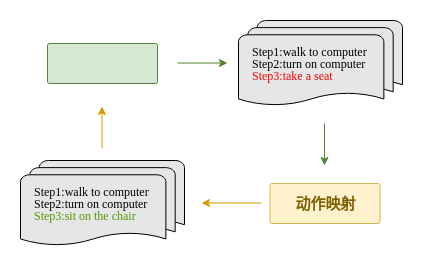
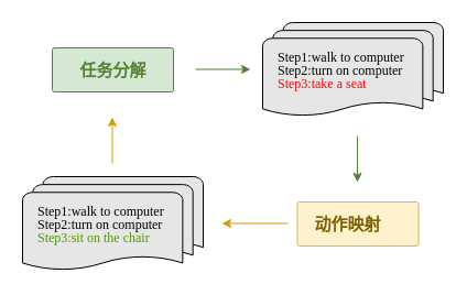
  <mxCell id="0" />
  <mxCell id="1" parent="0" />
  <mxCell id="2" value="" style="rounded=1;arcSize=5;whiteSpace=wrap;html=1;fillColor=#d5e8d4;strokeColor=light-dark(#548235, #ededed);" vertex="1" parent="1"><mxGeometry x="47" y="43" width="110" height="40" as="geometry" /></mxCell>
+ <mxCell id="3" value="&lt;font style=&quot;font-size: 15px;&quot; face=&quot;Times New Roman&quot;&gt;任务分解&lt;/font&gt;" style="text;html=1;align=center;verticalAlign=middle;resizable=0;points=[];autosize=1;strokeColor=none;fillColor=none;fontColor=light-dark(#548235, #69c195);fontStyle=1" vertex="1" parent="1"><mxGeometry x="62" y="48" width="80" height="30" as="geometry" /></mxCell>
  <mxCell id="4" value="" style="rounded=1;arcSize=5;whiteSpace=wrap;html=1;fillColor=#fff2cc;strokeColor=#d6b656;" vertex="1" parent="1"><mxGeometry x="269.5" y="183" width="110" height="40" as="geometry" /></mxCell>
- <mxCell id="5" value="&lt;font face=&quot;Times New Roman&quot;&gt;&lt;span style=&quot;font-size: 15px;&quot;&gt;动作映射&lt;/span&gt;&lt;/font&gt;" style="text;html=1;align=center;verticalAlign=middle;resizable=0;points=[];autosize=1;strokeColor=none;fillColor=none;fontColor=light-dark(#7f6105, #69c195);fontStyle=1" vertex="1" parent="1"><mxGeometry x="284.5" y="188" width="80" height="30" as="geometry" /></mxCell>
+ <mxCell id="5" value="&lt;font face=&quot;Times New Roman&quot;&gt;&lt;span style=&quot;font-size: 15px;&quot;&gt;动作映射&lt;/span&gt;&lt;/font&gt;" style="text;html=1;align=center;verticalAlign=middle;resizable=0;points=[];autosize=1;strokeColor=none;fillColor=none;fontColor=light-dark(#7f6105, #69c195);fontStyle=1" vertex="1" parent="1"><mxGeometry x="274.5" y="188" width="80" height="30" as="geometry" /></mxCell>
  <mxCell id="6" style="edgeStyle=orthogonalEdgeStyle;rounded=1;orthogonalLoop=1;jettySize=auto;html=1;fillColor=#1ba1e2;strokeColor=light-dark(#548235, #ededed);curved=0;textShadow=1;" edge="1" parent="1"><mxGeometry relative="1" as="geometry"><mxPoint x="177" y="62.5" as="sourcePoint" /><mxPoint x="227" y="62.5" as="targetPoint" /></mxGeometry></mxCell>
  <mxCell id="7" value="&lt;div&gt;&lt;div style=&quot;color: rgb(0, 0, 0); line-height: 12px;&quot;&gt;&lt;font face=&quot;Times New Roman&quot;&gt;&amp;nbsp; &amp;nbsp; Step1:walk to computer&lt;/font&gt;&lt;/div&gt;&lt;div style=&quot;color: rgb(0, 0, 0); line-height: 12px;&quot;&gt;&lt;font face=&quot;Times New Roman&quot;&gt;&amp;nbsp; &amp;nbsp; Step2:turn on computer&lt;/font&gt;&lt;/div&gt;&lt;div style=&quot;line-height: 12px;&quot;&gt;&lt;font style=&quot;color: rgb(255, 0, 0);&quot; face=&quot;Times New Roman&quot;&gt;&amp;nbsp; &amp;nbsp; &lt;/font&gt;&lt;font style=&quot;color: rgb(255, 0, 0);&quot; face=&quot;Times New Roman&quot;&gt;Step3:take a seat&lt;/font&gt;&lt;/div&gt;&lt;/div&gt;" style="strokeWidth=1;html=1;shape=mxgraph.flowchart.multi-document;whiteSpace=wrap;align=left;fillColor=light-dark(#e7e6e6, #ededed);" vertex="1" parent="1"><mxGeometry x="238" y="20" width="164" height="86" as="geometry" /></mxCell>
  <mxCell id="8" style="edgeStyle=orthogonalEdgeStyle;rounded=1;orthogonalLoop=1;jettySize=auto;html=1;fillColor=#1ba1e2;strokeColor=light-dark(#548235, #ededed);curved=0;textShadow=1;endSize=6;" edge="1" parent="1"><mxGeometry relative="1" as="geometry"><mxPoint x="324" y="123" as="sourcePoint" /><mxPoint x="324" y="165" as="targetPoint" /></mxGeometry></mxCell>
  <mxCell id="9" value="&lt;div&gt;&lt;div style=&quot;color: rgb(0, 0, 0); line-height: 12px;&quot;&gt;&lt;font face=&quot;Times New Roman&quot;&gt;&amp;nbsp; &amp;nbsp; Step1:walk to computer&lt;/font&gt;&lt;/div&gt;&lt;div style=&quot;color: rgb(0, 0, 0); line-height: 12px;&quot;&gt;&lt;font face=&quot;Times New Roman&quot;&gt;&amp;nbsp; &amp;nbsp; Step2:turn on computer&lt;/font&gt;&lt;/div&gt;&lt;div style=&quot;line-height: 12px;&quot;&gt;&lt;font style=&quot;color: rgb(255, 0, 0);&quot; face=&quot;Times New Roman&quot;&gt;&amp;nbsp; &amp;nbsp; &lt;/font&gt;&lt;font style=&quot;color: rgb(77, 153, 0);&quot; face=&quot;Times New Roman&quot;&gt;Step3:sit on the chair&lt;/font&gt;&lt;/div&gt;&lt;/div&gt;" style="strokeWidth=1;html=1;shape=mxgraph.flowchart.multi-document;whiteSpace=wrap;align=left;fillColor=light-dark(#e7e6e6, #ededed);" vertex="1" parent="1"><mxGeometry x="20" y="160" width="164" height="86" as="geometry" /></mxCell>
  <mxCell id="10" style="edgeStyle=orthogonalEdgeStyle;rounded=1;orthogonalLoop=1;jettySize=auto;html=1;fillColor=#ffe6cc;strokeColor=#d79b00;curved=0;textShadow=1;" edge="1" parent="1"><mxGeometry relative="1" as="geometry"><mxPoint x="260.88" y="202.5" as="sourcePoint" /><mxPoint x="201" y="202.5" as="targetPoint" /></mxGeometry></mxCell>
  <mxCell id="11" style="edgeStyle=orthogonalEdgeStyle;rounded=1;orthogonalLoop=1;jettySize=auto;html=1;fillColor=#ffe6cc;strokeColor=#d79b00;curved=0;textShadow=1;endSize=6;" edge="1" parent="1"><mxGeometry relative="1" as="geometry"><mxPoint x="101.5" y="148" as="sourcePoint" /><mxPoint x="101.5" y="106" as="targetPoint" /></mxGeometry></mxCell>
